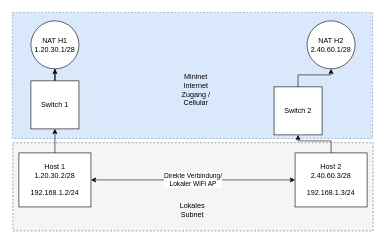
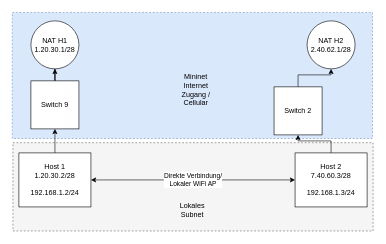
  <mxCell id="0" />
  <mxCell id="1" parent="0" />
  <mxCell id="2" value="" style="rounded=0;whiteSpace=wrap;html=1;fillColor=#dae8fc;strokeColor=#6c8ebf;dashed=1;" parent="1" vertex="1"><mxGeometry x="20" y="20" width="600" height="210" as="geometry" /></mxCell>
  <mxCell id="3" value="" style="rounded=0;whiteSpace=wrap;html=1;fillColor=#f5f5f5;fontColor=#333333;strokeColor=#666666;dashed=1;" parent="1" vertex="1"><mxGeometry x="21" y="237" width="600" height="147" as="geometry" /></mxCell>
  <mxCell id="4" value="" style="edgeStyle=orthogonalEdgeStyle;rounded=0;orthogonalLoop=1;jettySize=auto;html=1;" parent="1" source="6" target="10" edge="1"><mxGeometry relative="1" as="geometry" /></mxCell>
  <mxCell id="5" value="&lt;div&gt;Direkte Verbindung/&lt;/div&gt;&lt;div&gt;Lokaler WiFi AP&lt;/div&gt;" style="edgeStyle=orthogonalEdgeStyle;rounded=0;orthogonalLoop=1;jettySize=auto;html=1;startArrow=classic;startFill=1;" parent="1" source="6" target="8" edge="1"><mxGeometry relative="1" as="geometry" /></mxCell>
  <mxCell id="6" value="&lt;div&gt;Host 1&lt;br&gt;&lt;/div&gt;&lt;div&gt;1.20.30.2/28&lt;/div&gt;&lt;div&gt;&lt;br&gt;&lt;/div&gt;&lt;div&gt;192.168.1.2/24&lt;/div&gt;" style="rounded=0;whiteSpace=wrap;html=1;" parent="1" vertex="1"><mxGeometry x="31" y="254" width="120" height="90" as="geometry" /></mxCell>
  <mxCell id="7" value="" style="edgeStyle=orthogonalEdgeStyle;rounded=0;orthogonalLoop=1;jettySize=auto;html=1;" parent="1" source="8" target="13" edge="1"><mxGeometry relative="1" as="geometry" /></mxCell>
- <mxCell id="8" value="&lt;div&gt;Host 2&lt;br&gt;&lt;/div&gt;&lt;div&gt;2.40.60.3/28&lt;/div&gt;&lt;div&gt;&lt;br&gt;&lt;/div&gt;&lt;div&gt;192.168.1.3/24&lt;br&gt;&lt;/div&gt;" style="whiteSpace=wrap;html=1;" parent="1" vertex="1"><mxGeometry x="491" y="254" width="120" height="90" as="geometry" /></mxCell>
+ <mxCell id="8" value="&lt;div&gt;Host 2&lt;br&gt;&lt;/div&gt;&lt;div&gt;7.40.60.3/28&lt;/div&gt;&lt;div&gt;&lt;br&gt;&lt;/div&gt;&lt;div&gt;192.168.1.3/24&lt;br&gt;&lt;/div&gt;" style="whiteSpace=wrap;html=1;" parent="1" vertex="1"><mxGeometry x="491" y="254" width="120" height="90" as="geometry" /></mxCell>
  <mxCell id="9" value="" style="edgeStyle=orthogonalEdgeStyle;rounded=0;orthogonalLoop=1;jettySize=auto;html=1;" parent="1" source="10" target="11" edge="1"><mxGeometry relative="1" as="geometry" /></mxCell>
- <mxCell id="10" value="Switch 1" style="whiteSpace=wrap;html=1;aspect=fixed;" parent="1" vertex="1"><mxGeometry x="51" y="134" width="80" height="80" as="geometry" /></mxCell>
+ <mxCell id="10" value="Switch 9" style="whiteSpace=wrap;html=1;aspect=fixed;" parent="1" vertex="1"><mxGeometry x="51" y="134" width="80" height="80" as="geometry" /></mxCell>
  <mxCell id="11" value="NAT H1&lt;br&gt;1.20.30.1/28" style="ellipse;whiteSpace=wrap;html=1;" parent="1" vertex="1"><mxGeometry x="51" y="34" width="80" height="80" as="geometry" /></mxCell>
  <mxCell id="12" value="" style="edgeStyle=orthogonalEdgeStyle;rounded=0;orthogonalLoop=1;jettySize=auto;html=1;" parent="1" source="13" target="14" edge="1"><mxGeometry relative="1" as="geometry" /></mxCell>
  <mxCell id="13" value="Switch 2" style="whiteSpace=wrap;html=1;aspect=fixed;" parent="1" vertex="1"><mxGeometry x="456" y="144" width="80" height="80" as="geometry" /></mxCell>
- <mxCell id="14" value="NAT H2&lt;br&gt;2.40.60.1/28" style="ellipse;whiteSpace=wrap;html=1;" parent="1" vertex="1"><mxGeometry x="511" y="34" width="80" height="80" as="geometry" /></mxCell>
+ <mxCell id="14" value="NAT H2&lt;br&gt;2.40.62.1/28" style="ellipse;whiteSpace=wrap;html=1;" parent="1" vertex="1"><mxGeometry x="511" y="34" width="80" height="80" as="geometry" /></mxCell>
  <mxCell id="15" value="Lokales Subnet" style="text;html=1;strokeColor=none;fillColor=none;align=center;verticalAlign=middle;whiteSpace=wrap;rounded=0;" parent="1" vertex="1"><mxGeometry x="290" y="334" width="60" height="30" as="geometry" /></mxCell>
  <mxCell id="16" value="Mininet Internet Zugang / Cellular" style="text;html=1;strokeColor=none;fillColor=none;align=center;verticalAlign=middle;whiteSpace=wrap;rounded=0;" parent="1" vertex="1"><mxGeometry x="296" y="134" width="60" height="30" as="geometry" /></mxCell>
